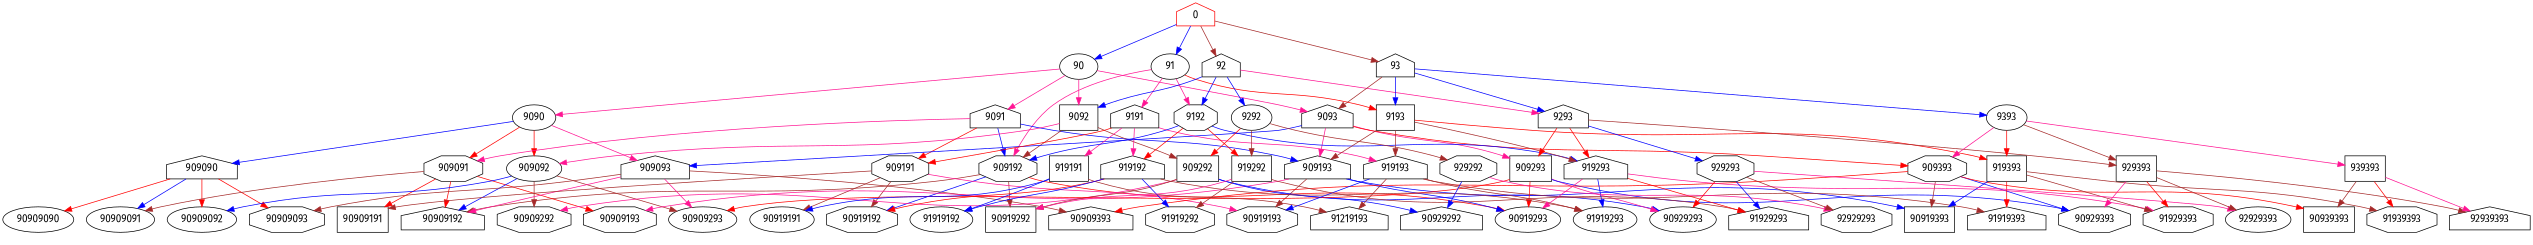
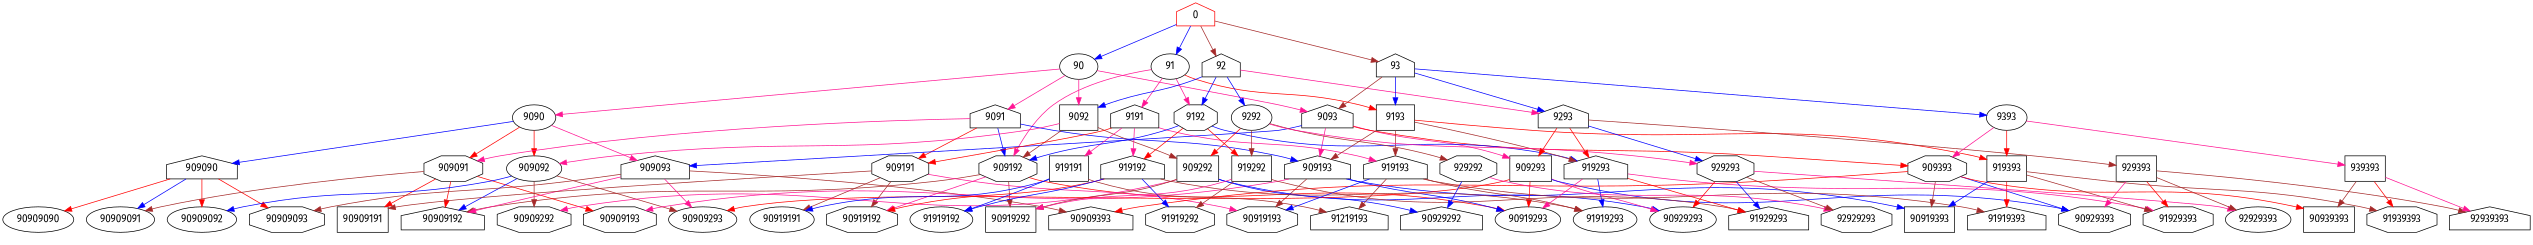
  digraph {
    fontname="Fira Sans"
    node [fontname="Fira Sans" shape=house]
    edge [color=brown fontname="Fira Sans"]
    0 [color=red]
    90 [shape=ellipse]
    91 [shape=ellipse]
    92
    93
    9090 [shape=ellipse]
    9091
    9092 [shape=box]
    9093
    9191
    9192 [shape=octagon]
    9193 [shape=box]
    909192 [shape=octagon]
    9292 [shape=ellipse]
    9293
    9393 [shape=ellipse]
    909090
    909091 [shape=octagon]
    909092 [shape=ellipse]
    909093
    909191 [shape=octagon]
    909193
    909292 [shape=box]
    909293 [shape=box]
    909393 [shape=octagon]
    919191 [shape=box]
    919192
    919193
    919292 [shape=box]
    919293
    919393 [shape=box]
    929292 [shape=octagon]
    929293 [shape=octagon]
    929393 [shape=box]
    939393 [shape=box]
    90909090 [shape=ellipse]
    90909091 [shape=ellipse]
    90909092 [shape=ellipse]
    90909093 [shape=octagon]
    90909191 [shape=box]
    90909192
    90909193 [shape=octagon]
    90909292 [shape=octagon]
    90909293 [shape=ellipse]
    90909393
    90919191 [shape=ellipse]
    90919192 [shape=octagon]
    90919193 [shape=octagon]
    90919292 [shape=box]
    90919293 [shape=ellipse]
    90919393 [shape=box]
    90929292
    90929293 [shape=ellipse]
    90929393 [shape=octagon]
    90939393 [shape=box]
    91919192 [shape=ellipse]
    n57 [label=91219193]
    91919292 [shape=octagon]
    91919293 [shape=ellipse]
    91919393
    91929293
    91929393 [shape=octagon]
    91939393 [shape=octagon]
    92929293 [shape=octagon]
    92929393 [shape=ellipse]
    92939393
    0 -> 90 [color=blue]
    0 -> 91 [color=blue]
    0 -> 92
    0 -> 93
    90 -> 9090 [color=deeppink]
    90 -> 9091 [color=deeppink]
    90 -> 9092 [color=deeppink]
    90 -> 9093 [color=deeppink]
    91 -> 9191 [color=deeppink]
    91 -> 9192 [color=deeppink]
    91 -> 9193 [color=red]
    91 -> 909192 [color=deeppink]
    92 -> 9092 [color=blue]
    92 -> 9192 [color=blue]
    92 -> 9292 [color=blue]
    92 -> 9293 [color=deeppink]
    93 -> 9093
    93 -> 9193 [color=blue]
    93 -> 9293 [color=blue]
    93 -> 9393 [color=blue]
    9090 -> 909090 [color=blue]
    9090 -> 909091 [color=red]
    9090 -> 909092 [color=red]
    9090 -> 909093 [color=deeppink]
    9091 -> 909192 [color=blue]
    9091 -> 909091 [color=deeppink]
    9091 -> 909191 [color=red]
    9091 -> 909193 [color=blue]
    9092 -> 909192
    9092 -> 909092 [color=deeppink]
    9092 -> 909292
    9093 -> 909093 [color=blue]
    9093 -> 909193 [color=deeppink]
    9093 -> 909293 [color=deeppink]
    9093 -> 909393 [color=red]
    9191 -> 909191 [color=red]
    9191 -> 919191 [color=deeppink]
    9191 -> 919192 [color=deeppink]
    9191 -> 919193 [color=deeppink]
    9192 -> 909192 [color=blue]
    9192 -> 919192 [color=red]
    9192 -> 919292 [color=red]
    9192 -> 919293 [color=blue]
    9193 -> 909193
    9193 -> 919193
    9193 -> 919293
    9193 -> 919393 [color=red]
    909192 -> 90909192
-   909192 -> 90919192 [color=blue]
+   909192 -> 90919192 [color=deeppink]
    909192 -> 90919292
    909192 -> 90919293 [color=red]
    9292 -> 909292 [color=red]
    9292 -> 919292
    9292 -> 929292
+   9292 -> 929293 [color=deeppink]
    9293 -> 909293 [color=red]
    9293 -> 919293 [color=red]
    9293 -> 929293 [color=blue]
    9293 -> 929393
    9393 -> 909393 [color=deeppink]
    9393 -> 919393 [color=red]
-   9393 -> 929393
    9393 -> 939393 [color=deeppink]
    909090 -> 90909090 [color=red]
    909090 -> 90909091 [color=blue]
    909090 -> 90909092 [color=red]
    909090 -> 90909093 [color=red]
    909091 -> 90909091
    909091 -> 90909191 [color=red]
    909091 -> 90909192 [color=red]
    909091 -> 90909193 [color=red]
    909092 -> 90909092 [color=blue]
    909092 -> 90909192 [color=blue]
    909092 -> 90909292
    909092 -> 90909293
    909093 -> 90909093
    909093 -> 90909192 [color=deeppink]
    909093 -> 90909293 [color=deeppink]
    909093 -> 90909393
    909191 -> 90909191
    909191 -> 90919191
    909191 -> 90919192
    909191 -> 90919193 [color=deeppink]
    909193 -> 90909193 [color=deeppink]
    909193 -> 90919193
    909193 -> 90919293 [color=blue]
    909193 -> 90919393 [color=blue]
    909292 -> 90909292 [color=deeppink]
    909292 -> 90919292
    909292 -> 90929292 [color=blue]
    909292 -> 90929293 [color=blue]
    909293 -> 90909293 [color=red]
    909293 -> 90919293 [color=red]
    909293 -> 90929293 [color=deeppink]
    909293 -> 90929393 [color=blue]
    909393 -> 90909393 [color=red]
    909393 -> 90919393
    909393 -> 90929393 [color=blue]
    909393 -> 90939393 [color=red]
    919191 -> 90919191 [color=blue]
    919191 -> 91919192 [color=blue]
    919191 -> n57
    919192 -> 90919192 [color=red]
    919192 -> 91919192 [color=blue]
    919192 -> 91919292 [color=blue]
    919192 -> 91919293
    919193 -> 90919193 [color=blue]
    919193 -> n57
    919193 -> 91919293
    919193 -> 91919393
    919292 -> 90919292 [color=deeppink]
    919292 -> 91919292
    919292 -> 91929293
    919293 -> 90919293 [color=deeppink]
    919293 -> 91919293 [color=blue]
    919293 -> 91929293 [color=red]
    919293 -> 91929393 [color=deeppink]
    919393 -> 90919393 [color=blue]
    919393 -> 91919393 [color=red]
    919393 -> 91929393
    919393 -> 91939393
    929292 -> 90929292 [color=blue]
    929292 -> 92929293 [color=deeppink]
    929293 -> 90929293 [color=red]
    929293 -> 91929293 [color=blue]
    929293 -> 92929293
    929293 -> 92929393 [color=deeppink]
    929393 -> 90929393 [color=deeppink]
    929393 -> 91929393 [color=red]
    929393 -> 92929393
    929393 -> 92939393
    939393 -> 90939393
    939393 -> 91939393 [color=red]
    939393 -> 92939393 [color=deeppink]
  }
